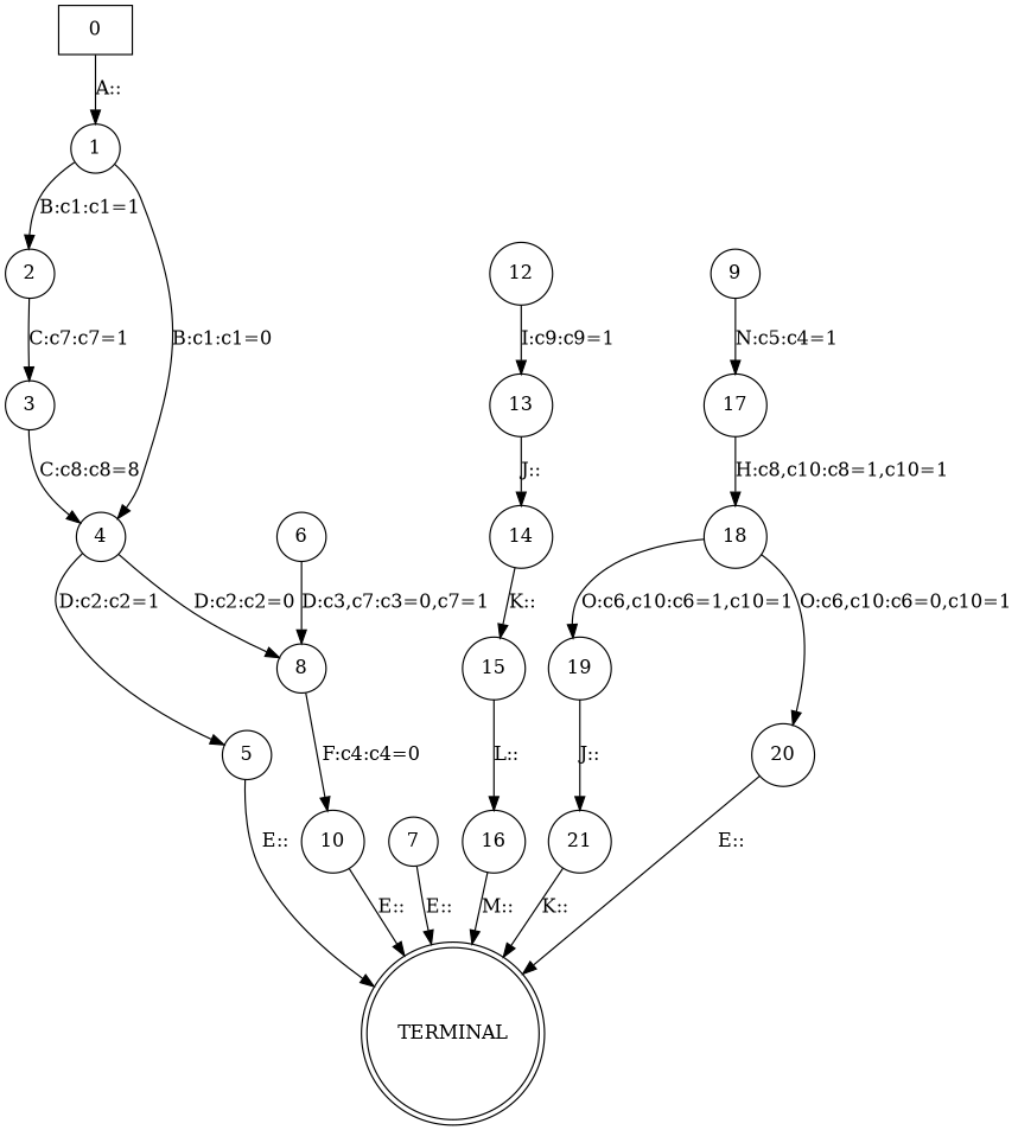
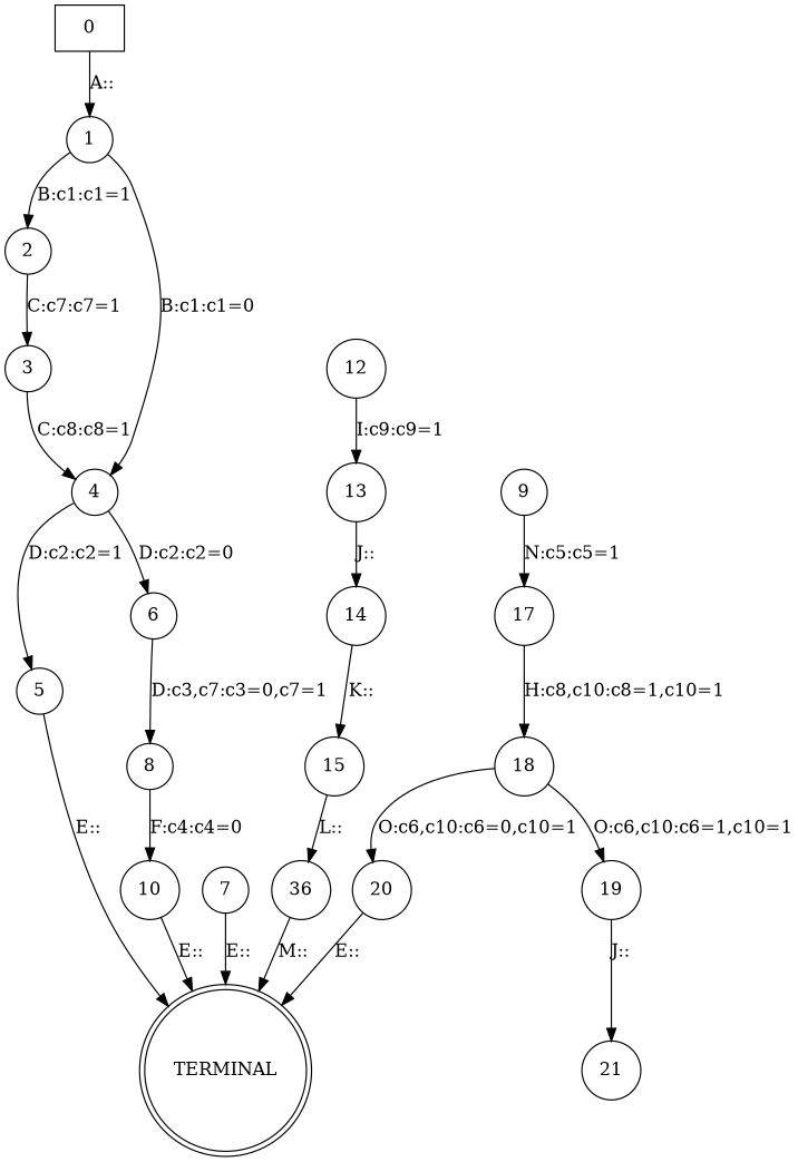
  strict digraph {
    node [shape=circle]
    edge [transition_probability=1]
    n1 [label=0 shape=box]
    n2 [label=1]
    n3 [label=2]
    n4 [label=4]
    n5 [label=3]
    n6 [label=5]
    n7 [label=6]
    n8 [label=TERMINAL shape=doublecircle]
    n9 [label=8]
    n10 [label=7]
    n11 [label=10]
    n12 [label=9]
    n13 [label=17]
    n14 [label=18]
    n15 [label=12]
    n16 [label=13]
    n17 [label=14]
    n18 [label=15]
-   n19 [label=16]
+   n19 [label=36]
    n20 [label=19]
    n21 [label=20]
    n22 [label=21]
    n1 -> n2 [label="A::"]
    n2 -> n3 [label="B:c1:c1=1" transition_probability="1/2"]
    n2 -> n4 [label="B:c1:c1=0" transition_probability="1/2"]
    n3 -> n5 [label="C:c7:c7=1"]
    n4 -> n6 [label="D:c2:c2=1" transition_probability="1/2"]
-   n4 -> n9 [label="D:c2:c2=0" transition_probability="1/2"]
-   n5 -> n4 [label="C:c8:c8=8"]
+   n4 -> n7 [label="D:c2:c2=0" transition_probability="1/2"]
+   n5 -> n4 [label="C:c8:c8=1"]
    n6 -> n8 [label="E::"]
    n7 -> n9 [label="D:c3,c7:c3=0,c7=1" transition_probability="1/2"]
    n9 -> n11 [label="F:c4:c4=0" transition_probability="1/2"]
    n10 -> n8 [label="E::"]
    n11 -> n8 [label="E::"]
-   n12 -> n13 [label="N:c5:c4=1" transition_probability="1/2"]
+   n12 -> n13 [label="N:c5:c5=1" transition_probability="1/2"]
    n13 -> n14 [label="H:c8,c10:c8=1,c10=1"]
    n14 -> n20 [label="O:c6,c10:c6=1,c10=1" transition_probability="1/2"]
    n14 -> n21 [label="O:c6,c10:c6=0,c10=1" transition_probability="1/2"]
    n15 -> n16 [label="I:c9:c9=1"]
    n16 -> n17 [label="J::"]
    n17 -> n18 [label="K::"]
    n18 -> n19 [label="L::"]
    n19 -> n8 [label="M::"]
    n20 -> n22 [label="J::"]
    n21 -> n8 [label="E::"]
-   n22 -> n8 [label="K::"]
  }
